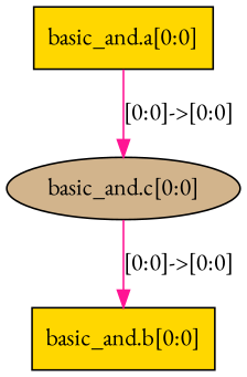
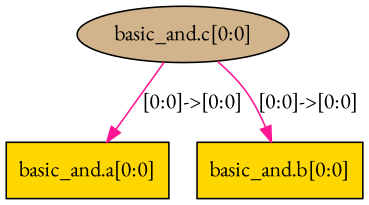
  digraph {
    fontname="EB Garamond"
    node [fillcolor=gold fontname="EB Garamond" shape=rectangle style=filled]
    edge [color=deeppink fontname="EB Garamond"]
    n1 [label="basic_and.a[0:0]"]
    n2 [fillcolor=tan label="basic_and.c[0:0]" shape=ellipse]
    n3 [label="basic_and.b[0:0]"]
-   n1 -> n2 [label="[0:0]->[0:0]"]
+   n2 -> n1 [label="[0:0]->[0:0]"]
    n2 -> n3 [label="[0:0]->[0:0]"]
  }
